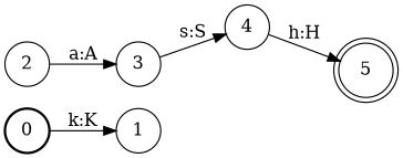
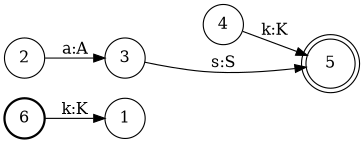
  digraph {
    nodesep=0.25
    rankdir=LR
    ranksep=0.4
    node [fontsize=14 shape=circle style=solid]
    edge [fontsize=14]
-   n1 [label=0 style=bold]
+   n1 [label=6 style=bold]
    n2 [label=1]
    n3 [label=2]
    n4 [label=3]
    n5 [label=4]
    n6 [label=5 shape=doublecircle]
    n1 -> n2 [label="k:K"]
    n3 -> n4 [label="a:A"]
-   n4 -> n5 [label="s:S"]
-   n5 -> n6 [label="h:H"]
+   n4 -> n6 [label="s:S"]
+   n5 -> n6 [label="k:K"]
  }
